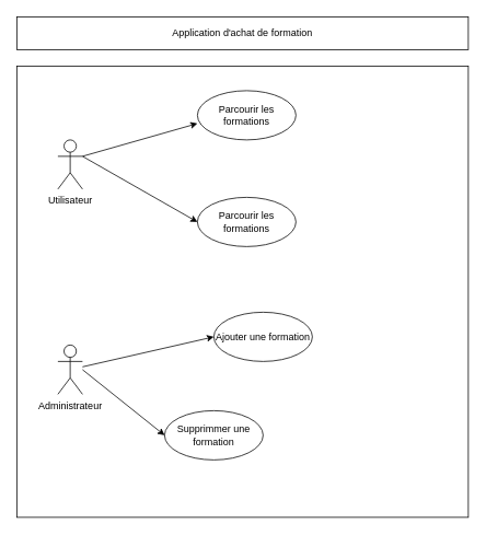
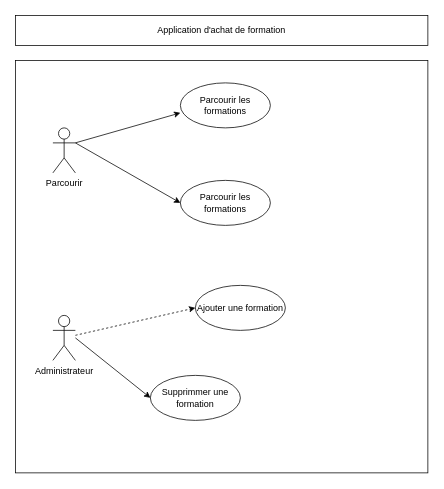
  <mxCell id="0" />
  <mxCell id="1" parent="0" />
- <mxCell id="2" value="Utilisateur" style="shape=umlActor;verticalLabelPosition=bottom;verticalAlign=top;html=1;outlineConnect=0;" vertex="1" parent="1"><mxGeometry x="70" y="170" width="30" height="60" as="geometry" /></mxCell>
+ <mxCell id="2" value="Parcourir" style="shape=umlActor;verticalLabelPosition=bottom;verticalAlign=top;html=1;outlineConnect=0;" vertex="1" parent="1"><mxGeometry x="70" y="170" width="30" height="60" as="geometry" /></mxCell>
  <mxCell id="3" value="&lt;div&gt;Administrateur&lt;/div&gt;&lt;div&gt;&lt;br&gt;&lt;/div&gt;" style="shape=umlActor;verticalLabelPosition=bottom;verticalAlign=top;html=1;outlineConnect=0;" vertex="1" parent="1"><mxGeometry x="70" y="420" width="30" height="60" as="geometry" /></mxCell>
  <mxCell id="4" value="Parcourir les formations" style="ellipse;whiteSpace=wrap;html=1;" vertex="1" parent="1"><mxGeometry x="240" y="110" width="120" height="60" as="geometry" /></mxCell>
  <mxCell id="5" value="Parcourir les formations" style="ellipse;whiteSpace=wrap;html=1;" vertex="1" parent="1"><mxGeometry x="240" y="240" width="120" height="60" as="geometry" /></mxCell>
  <mxCell id="6" value="Ajouter une formation" style="ellipse;whiteSpace=wrap;html=1;" vertex="1" parent="1"><mxGeometry x="260" y="380" width="120" height="60" as="geometry" /></mxCell>
  <mxCell id="7" value="Supprimmer une formation" style="ellipse;whiteSpace=wrap;html=1;" vertex="1" parent="1"><mxGeometry x="200" y="500" width="120" height="60" as="geometry" /></mxCell>
- <mxCell id="8" value="" style="endArrow=classic;html=1;rounded=0;entryX=0;entryY=0.5;entryDx=0;entryDy=0;" edge="1" parent="1" source="3" target="6"><mxGeometry width="50" height="50" relative="1" as="geometry"><mxPoint x="120" y="460" as="sourcePoint" /><mxPoint x="170" y="410" as="targetPoint" /></mxGeometry></mxCell>
+ <mxCell id="8" value="" style="endArrow=classic;html=1;rounded=0;entryX=0;entryY=0.5;entryDx=0;entryDy=0;dashed=1;" edge="1" parent="1" source="3" target="6"><mxGeometry width="50" height="50" relative="1" as="geometry"><mxPoint x="120" y="460" as="sourcePoint" /><mxPoint x="170" y="410" as="targetPoint" /></mxGeometry></mxCell>
  <mxCell id="9" value="" style="endArrow=classic;html=1;rounded=0;entryX=0;entryY=0.5;entryDx=0;entryDy=0;" edge="1" parent="1" target="7"><mxGeometry width="50" height="50" relative="1" as="geometry"><mxPoint x="100" y="450" as="sourcePoint" /><mxPoint x="250" y="420" as="targetPoint" /></mxGeometry></mxCell>
  <mxCell id="10" value="" style="endArrow=classic;html=1;rounded=0;entryX=0;entryY=0.667;entryDx=0;entryDy=0;entryPerimeter=0;exitX=1;exitY=0.333;exitDx=0;exitDy=0;exitPerimeter=0;" edge="1" parent="1" source="2" target="4"><mxGeometry width="50" height="50" relative="1" as="geometry"><mxPoint x="110" y="186" as="sourcePoint" /><mxPoint x="210" y="150" as="targetPoint" /></mxGeometry></mxCell>
  <mxCell id="11" value="" style="endArrow=classic;html=1;rounded=0;entryX=0;entryY=0.5;entryDx=0;entryDy=0;" edge="1" parent="1" target="5"><mxGeometry width="50" height="50" relative="1" as="geometry"><mxPoint x="100" y="190" as="sourcePoint" /><mxPoint x="250" y="180" as="targetPoint" /></mxGeometry></mxCell>
  <mxCell id="12" value="" style="whiteSpace=wrap;html=1;aspect=fixed;fillColor=none;" vertex="1" parent="1"><mxGeometry x="20" y="80" width="550" height="550" as="geometry" /></mxCell>
  <mxCell id="13" value="Application d'achat de formation" style="rounded=0;whiteSpace=wrap;html=1;" vertex="1" parent="1"><mxGeometry x="20" y="20" width="550" height="40" as="geometry" /></mxCell>
